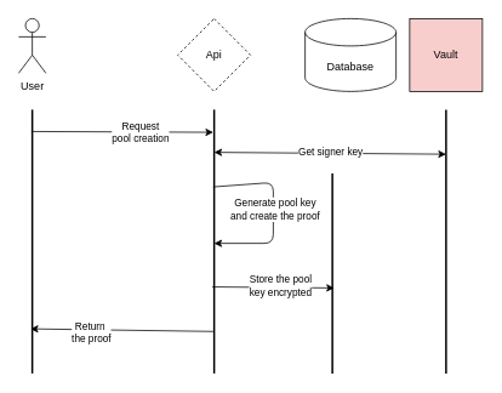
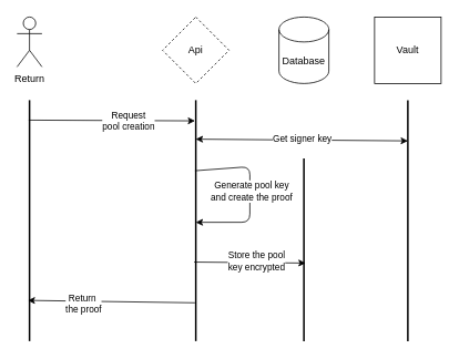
  <mxCell id="0" />
  <mxCell id="1" parent="0" />
- <mxCell id="2" value="User" style="shape=umlActor;verticalLabelPosition=bottom;verticalAlign=top;html=1;outlineConnect=0;" parent="1" vertex="1"><mxGeometry x="20" y="20" width="30" height="60" as="geometry" /></mxCell>
+ <mxCell id="2" value="Return" style="shape=umlActor;verticalLabelPosition=bottom;verticalAlign=top;html=1;outlineConnect=0;" parent="1" vertex="1"><mxGeometry x="20" y="20" width="30" height="60" as="geometry" /></mxCell>
  <mxCell id="3" value="" style="line;strokeWidth=2;direction=south;html=1;" parent="1" vertex="1"><mxGeometry x="30" y="120" width="10" height="290" as="geometry" /></mxCell>
  <mxCell id="4" value="" style="line;strokeWidth=2;direction=south;html=1;" parent="1" vertex="1"><mxGeometry x="230" y="120" width="10" height="290" as="geometry" /></mxCell>
  <mxCell id="5" value="" style="line;strokeWidth=2;direction=south;html=1;" parent="1" vertex="1"><mxGeometry x="485" y="120" width="10" height="290" as="geometry" /></mxCell>
  <mxCell id="6" value="Api" style="rhombus;whiteSpace=wrap;html=1;dashed=1;" parent="1" vertex="1"><mxGeometry x="195" y="20" width="80" height="80" as="geometry" /></mxCell>
- <mxCell id="7" value="Vault" style="whiteSpace=wrap;html=1;aspect=fixed;fillColor=#f8cecc;" parent="1" vertex="1"><mxGeometry x="450" y="20" width="80" height="80" as="geometry" /></mxCell>
+ <mxCell id="7" value="Vault" style="whiteSpace=wrap;html=1;aspect=fixed;" parent="1" vertex="1"><mxGeometry x="450" y="20" width="80" height="80" as="geometry" /></mxCell>
  <mxCell id="8" value="" style="endArrow=classic;html=1;exitX=0.083;exitY=0.6;exitDx=0;exitDy=0;exitPerimeter=0;entryX=0.086;entryY=0.6;entryDx=0;entryDy=0;entryPerimeter=0;" parent="1" source="3" target="4" edge="1"><mxGeometry width="50" height="50" relative="1" as="geometry"><mxPoint x="250" y="300" as="sourcePoint" /><mxPoint x="300" y="250" as="targetPoint" /></mxGeometry></mxCell>
  <mxCell id="9" value="Request &lt;br&gt;pool creation" style="edgeLabel;html=1;align=center;verticalAlign=middle;resizable=0;points=[];" parent="8" vertex="1" connectable="0"><mxGeometry x="0.2" relative="1" as="geometry"><mxPoint as="offset" /></mxGeometry></mxCell>
  <mxCell id="10" value="" style="line;strokeWidth=2;direction=south;html=1;" parent="1" vertex="1"><mxGeometry x="360" y="190" width="10" height="220" as="geometry" /></mxCell>
- <mxCell id="11" value="Database" style="shape=cylinder3;whiteSpace=wrap;html=1;boundedLbl=1;backgroundOutline=1;size=15;" parent="1" vertex="1"><mxGeometry x="335" y="20" width="100" height="80" as="geometry" /></mxCell>
+ <mxCell id="11" value="Database" style="shape=cylinder3;whiteSpace=wrap;html=1;boundedLbl=1;backgroundOutline=1;size=15;" parent="1" vertex="1"><mxGeometry x="335" y="20" width="60" height="80" as="geometry" /></mxCell>
  <mxCell id="12" value="" style="endArrow=classic;startArrow=classic;html=1;exitX=0.162;exitY=0.5;exitDx=0;exitDy=0;exitPerimeter=0;entryX=0.169;entryY=0.5;entryDx=0;entryDy=0;entryPerimeter=0;" parent="1" source="4" target="5" edge="1"><mxGeometry width="50" height="50" relative="1" as="geometry"><mxPoint x="250" y="300" as="sourcePoint" /><mxPoint x="300" y="250" as="targetPoint" /></mxGeometry></mxCell>
  <mxCell id="13" value="Get signer key" style="edgeLabel;html=1;align=center;verticalAlign=middle;resizable=0;points=[];" parent="12" vertex="1" connectable="0"><mxGeometry x="-0.004" y="2" relative="1" as="geometry"><mxPoint as="offset" /></mxGeometry></mxCell>
  <mxCell id="14" value="" style="endArrow=classic;html=1;exitX=0.293;exitY=0.6;exitDx=0;exitDy=0;exitPerimeter=0;entryX=0.507;entryY=0.5;entryDx=0;entryDy=0;entryPerimeter=0;" parent="1" source="4" target="4" edge="1"><mxGeometry width="50" height="50" relative="1" as="geometry"><mxPoint x="250" y="300" as="sourcePoint" /><mxPoint x="300" y="260" as="targetPoint" /><Array as="points"><mxPoint x="300" y="200" /><mxPoint x="300" y="267" /></Array></mxGeometry></mxCell>
  <mxCell id="15" value="Generate pool key&lt;br&gt;and create the proof" style="edgeLabel;html=1;align=center;verticalAlign=middle;resizable=0;points=[];" parent="14" vertex="1" connectable="0"><mxGeometry x="-0.029" y="1" relative="1" as="geometry"><mxPoint as="offset" /></mxGeometry></mxCell>
  <mxCell id="16" value="" style="endArrow=classic;html=1;exitX=0.672;exitY=0.7;exitDx=0;exitDy=0;exitPerimeter=0;entryX=0.573;entryY=0.3;entryDx=0;entryDy=0;entryPerimeter=0;" parent="1" source="4" target="10" edge="1"><mxGeometry width="50" height="50" relative="1" as="geometry"><mxPoint x="250" y="300" as="sourcePoint" /><mxPoint x="300" y="250" as="targetPoint" /></mxGeometry></mxCell>
  <mxCell id="17" value="Store the pool &lt;br&gt;key encrypted" style="edgeLabel;html=1;align=center;verticalAlign=middle;resizable=0;points=[];" parent="16" vertex="1" connectable="0"><mxGeometry x="0.098" y="2" relative="1" as="geometry"><mxPoint as="offset" /></mxGeometry></mxCell>
  <mxCell id="18" value="" style="endArrow=classic;html=1;exitX=0.841;exitY=0.6;exitDx=0;exitDy=0;exitPerimeter=0;entryX=0.831;entryY=0.7;entryDx=0;entryDy=0;entryPerimeter=0;" parent="1" source="4" target="3" edge="1"><mxGeometry width="50" height="50" relative="1" as="geometry"><mxPoint x="250" y="300" as="sourcePoint" /><mxPoint x="300" y="250" as="targetPoint" /></mxGeometry></mxCell>
  <mxCell id="19" value="Return&amp;nbsp;&lt;br&gt;the proof" style="edgeLabel;html=1;align=center;verticalAlign=middle;resizable=0;points=[];" parent="18" vertex="1" connectable="0"><mxGeometry x="0.333" y="3" relative="1" as="geometry"><mxPoint as="offset" /></mxGeometry></mxCell>
